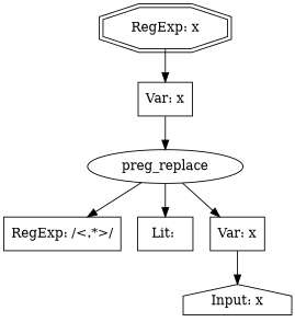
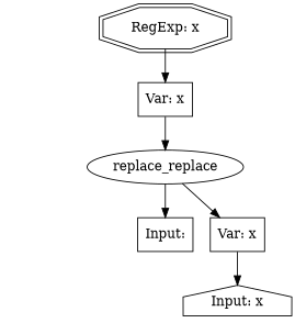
  digraph {
    node [shape=box]
    n1 [label="Input: x" shape=house]
-   n2 [label=preg_replace shape=ellipse]
-   n3 [label="RegExp: /<.*>/"]
-   n4 [label="Lit: "]
+   n2 [label=replace_replace shape=ellipse]
+   n4 [label="Input:"]
    n5 [label="Var: x"]
    n6 [label="Var: x"]
    n7 [label="RegExp: x" shape=doubleoctagon]
-   n2 -> n3
    n2 -> n4
    n2 -> n5
    n5 -> n1
    n6 -> n2
    n7 -> n6
  }
